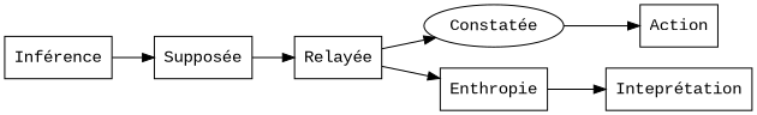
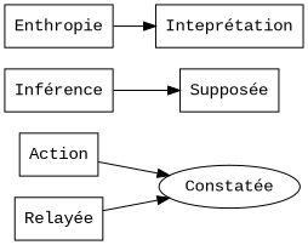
  digraph {
    fontname="Liberation Mono"
    rankdir=LR
    node [fontname="Liberation Mono" shape=rect]
    edge [fontname="Liberation Mono"]
    n1 [label=Action]
    n2 [label="Constatée" shape=""]
    n3 [label="Inférence"]
    n4 [label="Supposée" shape=box]
    n5 [label="Relayée"]
    n6 [label=Enthropie shape=box]
    n7 [label="Inteprétation"]
-   n2 -> n1
+   n1 -> n2
    n3 -> n4
-   n4 -> n5
    n5 -> n2
-   n5 -> n6
    n6 -> n7
  }
